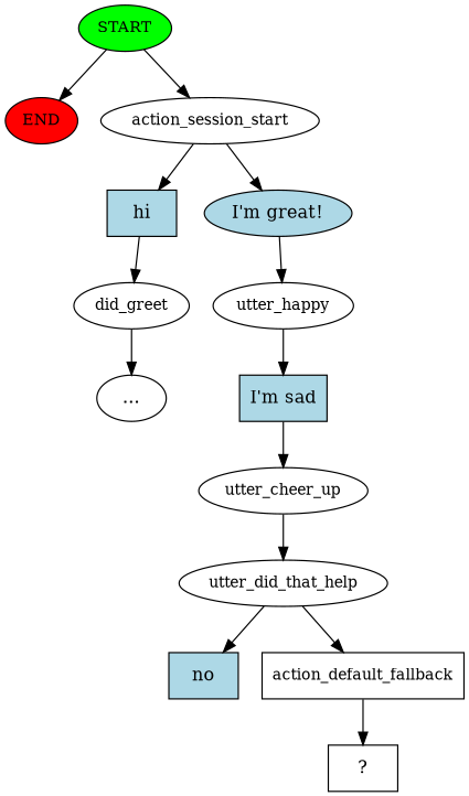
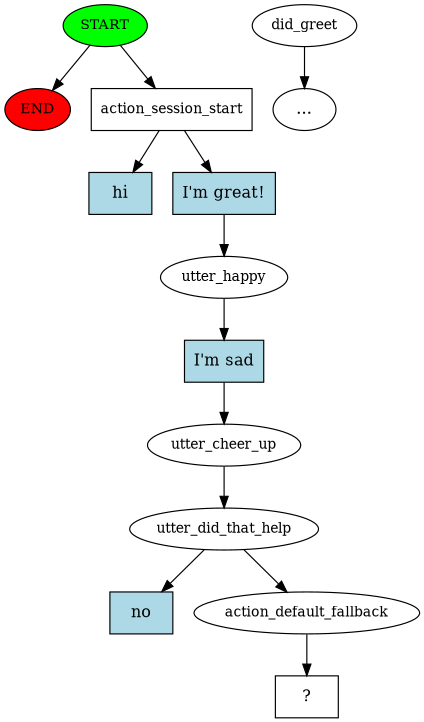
  digraph {
    node [fontsize=12]
    n1 [fillcolor=green label=START style=filled]
    n2 [fillcolor=red label=END style=filled]
-   n3 [label=action_session_start]
+   n3 [label=action_session_start shape=box]
    n4 [fillcolor=lightblue label=hi shape=rect style=filled fontsize=""]
-   n5 [fillcolor=lightblue label="I'm great!" shape=ellipse style=filled fontsize=""]
+   n5 [fillcolor=lightblue label="I'm great!" shape=rect style=filled fontsize=""]
    n6 [label=did_greet]
    n7 [label=utter_happy]
    n8 [label="..." fontsize=""]
    n9 [fillcolor=lightblue label="I'm sad" shape=rect style=filled fontsize=""]
    n10 [label=utter_cheer_up]
    n11 [label=utter_did_that_help]
    n12 [fillcolor=lightblue label=no shape=rect style=filled fontsize=""]
-   n13 [label=action_default_fallback shape=box]
+   n13 [label=action_default_fallback]
    n14 [label="  ?  " shape=rect fontsize=""]
    n1 -> n2
    n1 -> n3
    n3 -> n4
    n3 -> n5
-   n4 -> n6
    n5 -> n7
    n6 -> n8
    n7 -> n9
    n9 -> n10
    n10 -> n11
    n11 -> n12
    n11 -> n13
    n13 -> n14
  }
